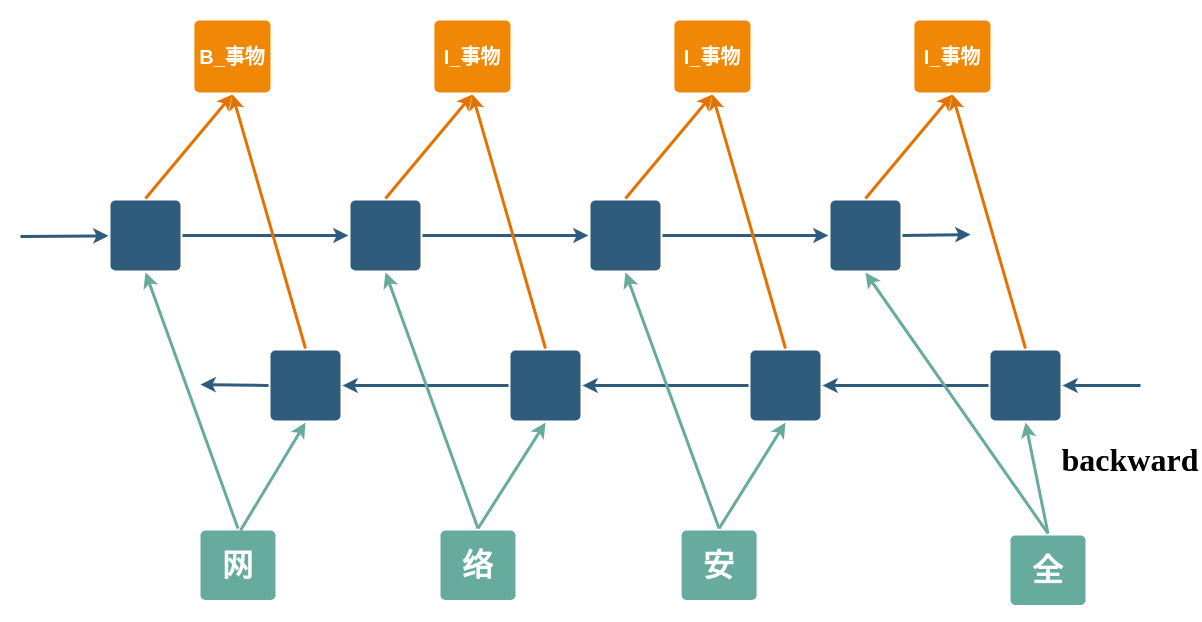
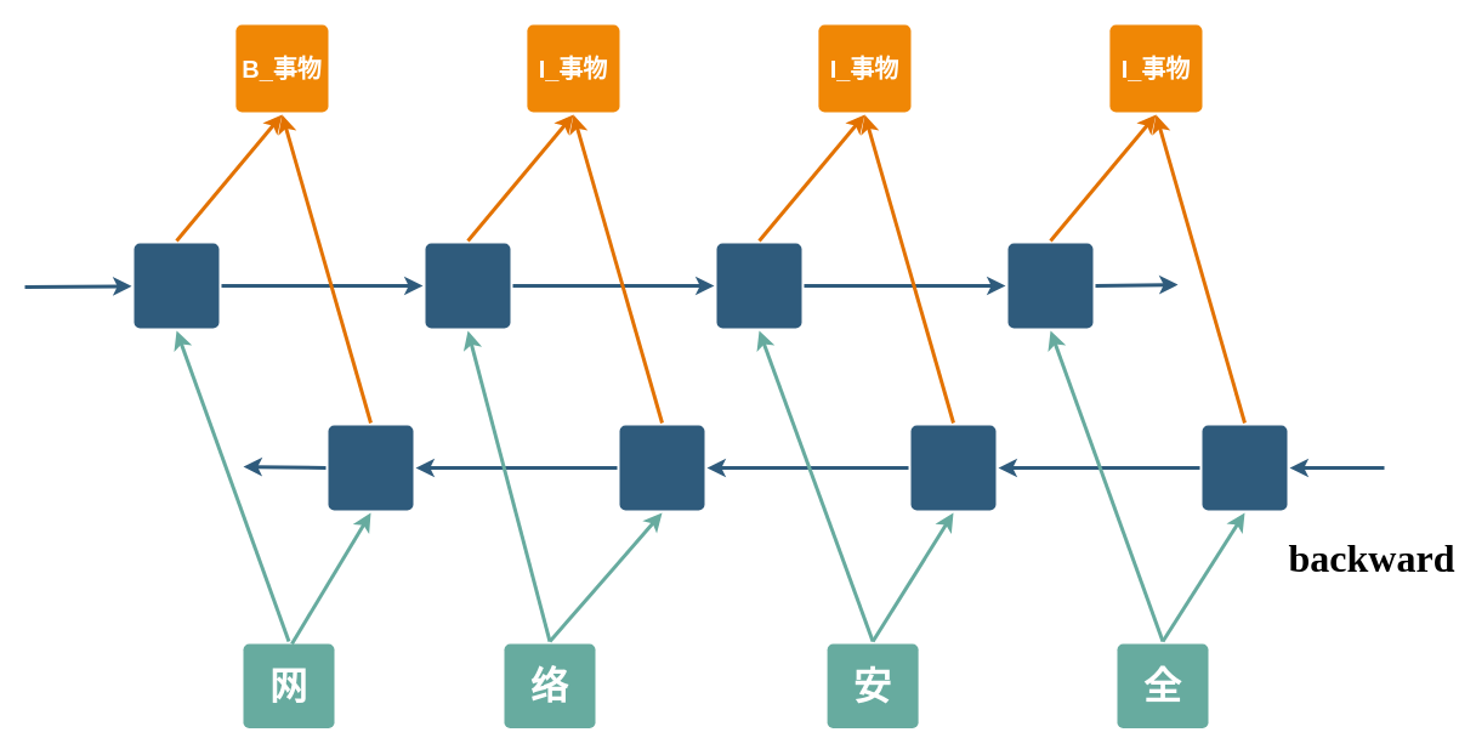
  <mxCell id="0" />
  <mxCell id="1" parent="0" />
  <mxCell id="2" value="" style="edgeStyle=none;rounded=0;jumpStyle=none;html=1;shadow=0;labelBackgroundColor=none;startArrow=none;startFill=0;endArrow=classic;endFill=1;jettySize=auto;orthogonalLoop=1;strokeColor=#2F5B7C;strokeWidth=3;fontFamily=Helvetica;fontSize=16;fontColor=#23445D;spacing=5;exitX=1;exitY=0.5;exitDx=0;exitDy=0;entryX=0;entryY=0.5;entryDx=0;entryDy=0;" parent="1" source="9" target="10" edge="1"><mxGeometry relative="1" as="geometry"><mxPoint x="430" y="150" as="sourcePoint" /><mxPoint x="500" y="210" as="targetPoint" /></mxGeometry></mxCell>
  <mxCell id="3" value="" style="edgeStyle=none;rounded=0;jumpStyle=none;html=1;shadow=0;labelBackgroundColor=none;startArrow=none;startFill=0;endArrow=classic;endFill=1;jettySize=auto;orthogonalLoop=1;strokeColor=#2F5B7C;strokeWidth=3;fontFamily=Helvetica;fontSize=16;fontColor=#23445D;spacing=5;entryX=0;entryY=0.5;entryDx=0;entryDy=0;" parent="1" source="6" target="9" edge="1"><mxGeometry relative="1" as="geometry"><mxPoint x="360" y="270" as="targetPoint" /></mxGeometry></mxCell>
  <mxCell id="4" value="" style="edgeStyle=none;rounded=0;jumpStyle=none;html=1;shadow=0;labelBackgroundColor=none;startArrow=none;startFill=0;endArrow=classic;endFill=1;jettySize=auto;orthogonalLoop=1;strokeColor=#2F5B7C;strokeWidth=3;fontFamily=Helvetica;fontSize=16;fontColor=#23445D;spacing=5;entryX=0;entryY=0.5;entryDx=0;entryDy=0;exitX=1;exitY=0.5;exitDx=0;exitDy=0;" parent="1" source="10" target="11" edge="1"><mxGeometry relative="1" as="geometry"><mxPoint x="510" y="440" as="targetPoint" /></mxGeometry></mxCell>
  <mxCell id="5" value="" style="edgeStyle=none;rounded=0;jumpStyle=none;html=1;shadow=0;labelBackgroundColor=none;startArrow=none;startFill=0;endArrow=classic;endFill=1;jettySize=auto;orthogonalLoop=1;strokeColor=#2F5B7C;strokeWidth=3;fontFamily=Helvetica;fontSize=16;fontColor=#23445D;spacing=5;" parent="1" target="6" edge="1"><mxGeometry relative="1" as="geometry"><mxPoint x="20" y="236" as="sourcePoint" /><mxPoint x="250" y="150" as="targetPoint" /></mxGeometry></mxCell>
  <mxCell id="6" value="" style="rounded=1;whiteSpace=wrap;html=1;shadow=0;labelBackgroundColor=none;strokeColor=none;strokeWidth=3;fillColor=#2F5B7C;fontFamily=Helvetica;fontSize=16;fontColor=#FFFFFF;align=center;fontStyle=1;spacing=5;arcSize=7;perimeterSpacing=2;" parent="1" vertex="1"><mxGeometry x="110" y="200" width="70" height="70" as="geometry" /></mxCell>
  <mxCell id="7" value="网" style="rounded=1;whiteSpace=wrap;html=1;shadow=0;labelBackgroundColor=none;strokeColor=none;strokeWidth=3;fontFamily=Helvetica;fontSize=31;fontColor=#FFFFFF;align=center;spacing=5;fontStyle=1;arcSize=7;perimeterSpacing=2;fillColor=#67AB9F;" parent="1" vertex="1"><mxGeometry x="200" y="530" width="75" height="69.5" as="geometry" /></mxCell>
  <mxCell id="8" value="B_事物" style="rounded=1;whiteSpace=wrap;html=1;shadow=0;labelBackgroundColor=none;strokeColor=none;strokeWidth=3;fillColor=#F08705;fontFamily=Helvetica;fontSize=20;fontColor=#FFFFFF;align=center;spacing=5;fontStyle=1;arcSize=7;perimeterSpacing=2;" parent="1" vertex="1"><mxGeometry x="193.89" y="20" width="76.11" height="72" as="geometry" /></mxCell>
  <mxCell id="9" value="" style="rounded=1;whiteSpace=wrap;html=1;shadow=0;labelBackgroundColor=none;strokeColor=none;strokeWidth=3;fillColor=#2F5B7C;fontFamily=Helvetica;fontSize=16;fontColor=#FFFFFF;align=center;fontStyle=1;spacing=5;arcSize=7;perimeterSpacing=2;" vertex="1" parent="1"><mxGeometry x="350" y="200" width="70" height="70" as="geometry" /></mxCell>
  <mxCell id="10" value="" style="rounded=1;whiteSpace=wrap;html=1;shadow=0;labelBackgroundColor=none;strokeColor=none;strokeWidth=3;fillColor=#2F5B7C;fontFamily=Helvetica;fontSize=16;fontColor=#FFFFFF;align=center;fontStyle=1;spacing=5;arcSize=7;perimeterSpacing=2;" vertex="1" parent="1"><mxGeometry x="590" y="200" width="70" height="70" as="geometry" /></mxCell>
  <mxCell id="11" value="" style="rounded=1;whiteSpace=wrap;html=1;shadow=0;labelBackgroundColor=none;strokeColor=none;strokeWidth=3;fillColor=#2F5B7C;fontFamily=Helvetica;fontSize=16;fontColor=#FFFFFF;align=center;fontStyle=1;spacing=5;arcSize=7;perimeterSpacing=2;" vertex="1" parent="1"><mxGeometry x="830" y="200" width="70" height="70" as="geometry" /></mxCell>
  <mxCell id="12" value="" style="edgeStyle=none;rounded=0;jumpStyle=none;html=1;shadow=0;labelBackgroundColor=none;startArrow=none;startFill=0;endArrow=classic;endFill=1;jettySize=auto;orthogonalLoop=1;strokeColor=#2F5B7C;strokeWidth=3;fontFamily=Helvetica;fontSize=16;fontColor=#23445D;spacing=5;exitX=0;exitY=0.5;exitDx=0;exitDy=0;entryX=1;entryY=0.5;entryDx=0;entryDy=0;" edge="1" source="17" target="16" parent="1"><mxGeometry relative="1" as="geometry"><mxPoint x="590" y="300" as="sourcePoint" /><mxPoint x="670" y="330" as="targetPoint" /></mxGeometry></mxCell>
  <mxCell id="13" value="" style="edgeStyle=none;rounded=0;jumpStyle=none;html=1;shadow=0;labelBackgroundColor=none;startArrow=none;startFill=0;endArrow=classic;endFill=1;jettySize=auto;orthogonalLoop=1;strokeColor=#2F5B7C;strokeWidth=3;fontFamily=Helvetica;fontSize=16;fontColor=#23445D;spacing=5;exitX=0;exitY=0.5;exitDx=0;exitDy=0;entryX=1;entryY=0.5;entryDx=0;entryDy=0;" edge="1" source="16" target="15" parent="1"><mxGeometry relative="1" as="geometry"><mxPoint x="430" y="330" as="targetPoint" /></mxGeometry></mxCell>
  <mxCell id="14" value="" style="edgeStyle=none;rounded=0;jumpStyle=none;html=1;shadow=0;labelBackgroundColor=none;startArrow=none;startFill=0;endArrow=classic;endFill=1;jettySize=auto;orthogonalLoop=1;strokeColor=#2F5B7C;strokeWidth=3;fontFamily=Helvetica;fontSize=16;fontColor=#23445D;spacing=5;exitX=0;exitY=0.5;exitDx=0;exitDy=0;entryX=1;entryY=0.5;entryDx=0;entryDy=0;" edge="1" source="18" target="17" parent="1"><mxGeometry relative="1" as="geometry"><mxPoint x="950" y="340" as="targetPoint" /></mxGeometry></mxCell>
  <mxCell id="15" value="" style="rounded=1;whiteSpace=wrap;html=1;shadow=0;labelBackgroundColor=none;strokeColor=none;strokeWidth=3;fillColor=#2F5B7C;fontFamily=Helvetica;fontSize=16;fontColor=#FFFFFF;align=center;fontStyle=1;spacing=5;arcSize=7;perimeterSpacing=2;" vertex="1" parent="1"><mxGeometry x="270" y="350" width="70" height="70" as="geometry" /></mxCell>
  <mxCell id="16" value="" style="rounded=1;whiteSpace=wrap;html=1;shadow=0;labelBackgroundColor=none;strokeColor=none;strokeWidth=3;fillColor=#2F5B7C;fontFamily=Helvetica;fontSize=16;fontColor=#FFFFFF;align=center;fontStyle=1;spacing=5;arcSize=7;perimeterSpacing=2;" vertex="1" parent="1"><mxGeometry x="510" y="350" width="70" height="70" as="geometry" /></mxCell>
  <mxCell id="17" value="" style="rounded=1;whiteSpace=wrap;html=1;shadow=0;labelBackgroundColor=none;strokeColor=none;strokeWidth=3;fillColor=#2F5B7C;fontFamily=Helvetica;fontSize=16;fontColor=#FFFFFF;align=center;fontStyle=1;spacing=5;arcSize=7;perimeterSpacing=2;" vertex="1" parent="1"><mxGeometry x="750" y="350" width="70" height="70" as="geometry" /></mxCell>
  <mxCell id="18" value="" style="rounded=1;whiteSpace=wrap;html=1;shadow=0;labelBackgroundColor=none;strokeColor=none;strokeWidth=3;fillColor=#2F5B7C;fontFamily=Helvetica;fontSize=16;fontColor=#FFFFFF;align=center;fontStyle=1;spacing=5;arcSize=7;perimeterSpacing=2;" vertex="1" parent="1"><mxGeometry x="990" y="350" width="70" height="70" as="geometry" /></mxCell>
  <mxCell id="19" value="I_事物" style="rounded=1;whiteSpace=wrap;html=1;shadow=0;labelBackgroundColor=none;strokeColor=none;strokeWidth=3;fillColor=#F08705;fontFamily=Helvetica;fontSize=20;fontColor=#FFFFFF;align=center;spacing=5;fontStyle=1;arcSize=7;perimeterSpacing=2;" vertex="1" parent="1"><mxGeometry x="433.89" y="20" width="76.11" height="72" as="geometry" /></mxCell>
  <mxCell id="20" value="I_事物" style="rounded=1;whiteSpace=wrap;html=1;shadow=0;labelBackgroundColor=none;strokeColor=none;strokeWidth=3;fillColor=#F08705;fontFamily=Helvetica;fontSize=20;fontColor=#FFFFFF;align=center;spacing=5;fontStyle=1;arcSize=7;perimeterSpacing=2;" vertex="1" parent="1"><mxGeometry x="673.89" y="20" width="76.11" height="72" as="geometry" /></mxCell>
  <mxCell id="21" value="I_事物" style="rounded=1;whiteSpace=wrap;html=1;shadow=0;labelBackgroundColor=none;strokeColor=none;strokeWidth=3;fillColor=#F08705;fontFamily=Helvetica;fontSize=20;fontColor=#FFFFFF;align=center;spacing=5;fontStyle=1;arcSize=7;perimeterSpacing=2;" vertex="1" parent="1"><mxGeometry x="913.89" y="20" width="76.11" height="72" as="geometry" /></mxCell>
- <mxCell id="22" value="络" style="rounded=1;whiteSpace=wrap;html=1;shadow=0;labelBackgroundColor=none;strokeColor=none;strokeWidth=3;fontFamily=Helvetica;fontSize=31;fontColor=#FFFFFF;align=center;spacing=5;fontStyle=1;arcSize=7;perimeterSpacing=2;fillColor=#67AB9F;" vertex="1" parent="1"><mxGeometry x="440" y="530" width="75" height="69.5" as="geometry" /></mxCell>
+ <mxCell id="22" value="络" style="rounded=1;whiteSpace=wrap;html=1;shadow=0;labelBackgroundColor=none;strokeColor=none;strokeWidth=3;fontFamily=Helvetica;fontSize=31;fontColor=#FFFFFF;align=center;spacing=5;fontStyle=1;arcSize=7;perimeterSpacing=2;fillColor=#67AB9F;" vertex="1" parent="1"><mxGeometry x="415" y="530" width="75" height="69.5" as="geometry" /></mxCell>
  <mxCell id="23" value="安" style="rounded=1;whiteSpace=wrap;html=1;shadow=0;labelBackgroundColor=none;strokeColor=none;strokeWidth=3;fontFamily=Helvetica;fontSize=31;fontColor=#FFFFFF;align=center;spacing=5;fontStyle=1;arcSize=7;perimeterSpacing=2;fillColor=#67AB9F;" vertex="1" parent="1"><mxGeometry x="681.11" y="530" width="75" height="69.5" as="geometry" /></mxCell>
- <mxCell id="24" value="全" style="rounded=1;whiteSpace=wrap;html=1;shadow=0;labelBackgroundColor=none;strokeColor=none;strokeWidth=3;fontFamily=Helvetica;fontSize=31;fontColor=#FFFFFF;align=center;spacing=5;fontStyle=1;arcSize=7;perimeterSpacing=2;fillColor=#67AB9F;" vertex="1" parent="1"><mxGeometry x="1010" y="535" width="75" height="69.5" as="geometry" /></mxCell>
+ <mxCell id="24" value="全" style="rounded=1;whiteSpace=wrap;html=1;shadow=0;labelBackgroundColor=none;strokeColor=none;strokeWidth=3;fontFamily=Helvetica;fontSize=31;fontColor=#FFFFFF;align=center;spacing=5;fontStyle=1;arcSize=7;perimeterSpacing=2;fillColor=#67AB9F;" vertex="1" parent="1"><mxGeometry x="920" y="530" width="75" height="69.5" as="geometry" /></mxCell>
  <mxCell id="25" value="" style="edgeStyle=none;rounded=0;jumpStyle=none;html=1;shadow=0;labelBackgroundColor=none;startArrow=none;startFill=0;endArrow=classic;endFill=1;jettySize=auto;orthogonalLoop=1;strokeColor=#2F5B7C;strokeWidth=3;fontFamily=Helvetica;fontSize=16;fontColor=#23445D;spacing=5;entryX=1;entryY=0.5;entryDx=0;entryDy=0;" edge="1" parent="1" target="18"><mxGeometry relative="1" as="geometry"><mxPoint x="1140" y="385" as="sourcePoint" /><mxPoint x="970" y="460" as="targetPoint" /></mxGeometry></mxCell>
  <mxCell id="26" value="backward" style="text;html=1;strokeColor=none;fillColor=none;align=center;verticalAlign=middle;whiteSpace=wrap;rounded=0;fontFamily=Times New Roman;fontSize=32;fontStyle=1" vertex="1" parent="1"><mxGeometry x="1080" y="440" width="100" height="40" as="geometry" /></mxCell>
  <mxCell id="27" value="" style="endArrow=classic;html=1;fontFamily=Times New Roman;fontSize=25;exitX=0.5;exitY=0;exitDx=0;exitDy=0;entryX=0.5;entryY=1;entryDx=0;entryDy=0;strokeWidth=3;strokeColor=#E37200;" edge="1" parent="1" source="6" target="8"><mxGeometry width="50" height="50" relative="1" as="geometry"><mxPoint x="150" y="180" as="sourcePoint" /><mxPoint x="200" y="130" as="targetPoint" /></mxGeometry></mxCell>
  <mxCell id="28" value="" style="endArrow=classic;html=1;strokeColor=#E37200;strokeWidth=3;fontFamily=Times New Roman;fontSize=25;entryX=0.5;entryY=1;entryDx=0;entryDy=0;exitX=0.5;exitY=0;exitDx=0;exitDy=0;" edge="1" parent="1" source="15" target="8"><mxGeometry width="50" height="50" relative="1" as="geometry"><mxPoint x="290" y="160" as="sourcePoint" /><mxPoint x="340" y="110" as="targetPoint" /></mxGeometry></mxCell>
  <mxCell id="29" value="" style="endArrow=classic;html=1;strokeColor=#E37200;strokeWidth=3;fontFamily=Times New Roman;fontSize=25;exitX=0.5;exitY=0;exitDx=0;exitDy=0;entryX=0.5;entryY=1;entryDx=0;entryDy=0;" edge="1" parent="1" source="9" target="19"><mxGeometry width="50" height="50" relative="1" as="geometry"><mxPoint x="420" y="170" as="sourcePoint" /><mxPoint x="470" y="120" as="targetPoint" /></mxGeometry></mxCell>
  <mxCell id="30" value="" style="endArrow=classic;html=1;strokeColor=#E37200;strokeWidth=3;fontFamily=Times New Roman;fontSize=25;entryX=0.5;entryY=1;entryDx=0;entryDy=0;exitX=0.5;exitY=0;exitDx=0;exitDy=0;" edge="1" parent="1" source="16" target="19"><mxGeometry width="50" height="50" relative="1" as="geometry"><mxPoint x="550" y="350" as="sourcePoint" /><mxPoint x="480.005" y="96" as="targetPoint" /></mxGeometry></mxCell>
  <mxCell id="31" value="" style="endArrow=classic;html=1;strokeColor=#E37200;strokeWidth=3;fontFamily=Times New Roman;fontSize=25;entryX=0.5;entryY=1;entryDx=0;entryDy=0;exitX=0.5;exitY=0;exitDx=0;exitDy=0;" edge="1" parent="1" source="10" target="20"><mxGeometry width="50" height="50" relative="1" as="geometry"><mxPoint x="680" y="180" as="sourcePoint" /><mxPoint x="730" y="130" as="targetPoint" /></mxGeometry></mxCell>
  <mxCell id="32" value="" style="endArrow=classic;html=1;strokeColor=#E37200;strokeWidth=3;fontFamily=Times New Roman;fontSize=25;entryX=0.5;entryY=1;entryDx=0;entryDy=0;exitX=0.5;exitY=0;exitDx=0;exitDy=0;" edge="1" parent="1" source="17" target="20"><mxGeometry width="50" height="50" relative="1" as="geometry"><mxPoint x="750" y="200" as="sourcePoint" /><mxPoint x="800" y="150" as="targetPoint" /></mxGeometry></mxCell>
  <mxCell id="33" value="" style="endArrow=classic;html=1;strokeColor=#E37200;strokeWidth=3;fontFamily=Times New Roman;fontSize=25;entryX=0.5;entryY=1;entryDx=0;entryDy=0;exitX=0.5;exitY=0;exitDx=0;exitDy=0;" edge="1" parent="1" source="11" target="21"><mxGeometry width="50" height="50" relative="1" as="geometry"><mxPoint x="910" y="170" as="sourcePoint" /><mxPoint x="960" y="120" as="targetPoint" /></mxGeometry></mxCell>
  <mxCell id="34" value="" style="endArrow=classic;html=1;strokeColor=#E37200;strokeWidth=3;fontFamily=Times New Roman;fontSize=25;entryX=0.5;entryY=1;entryDx=0;entryDy=0;exitX=0.5;exitY=0;exitDx=0;exitDy=0;" edge="1" parent="1" source="18" target="21"><mxGeometry width="50" height="50" relative="1" as="geometry"><mxPoint x="1000" y="230" as="sourcePoint" /><mxPoint x="1050" y="180" as="targetPoint" /></mxGeometry></mxCell>
  <mxCell id="35" value="" style="endArrow=classic;html=1;strokeWidth=3;fontFamily=Times New Roman;fontSize=25;entryX=0.5;entryY=1;entryDx=0;entryDy=0;exitX=0.5;exitY=0;exitDx=0;exitDy=0;strokeColor=#67AB9F;" edge="1" parent="1" source="7" target="6"><mxGeometry width="50" height="50" relative="1" as="geometry"><mxPoint x="200" y="480" as="sourcePoint" /><mxPoint x="250" y="430" as="targetPoint" /></mxGeometry></mxCell>
  <mxCell id="36" value="" style="endArrow=classic;html=1;strokeColor=#67AB9F;strokeWidth=3;fontFamily=Times New Roman;fontSize=25;entryX=0.5;entryY=1;entryDx=0;entryDy=0;" edge="1" parent="1" target="15"><mxGeometry width="50" height="50" relative="1" as="geometry"><mxPoint x="240" y="530" as="sourcePoint" /><mxPoint x="310" y="450" as="targetPoint" /></mxGeometry></mxCell>
  <mxCell id="37" value="" style="endArrow=classic;html=1;strokeColor=#67AB9F;strokeWidth=3;fontFamily=Times New Roman;fontSize=25;entryX=0.5;entryY=1;entryDx=0;entryDy=0;exitX=0.5;exitY=0;exitDx=0;exitDy=0;" edge="1" parent="1" source="22" target="9"><mxGeometry width="50" height="50" relative="1" as="geometry"><mxPoint x="460" y="490" as="sourcePoint" /><mxPoint x="510" y="440" as="targetPoint" /></mxGeometry></mxCell>
  <mxCell id="38" value="" style="endArrow=classic;html=1;strokeColor=#67AB9F;strokeWidth=3;fontFamily=Times New Roman;fontSize=25;entryX=0.5;entryY=1;entryDx=0;entryDy=0;exitX=0.5;exitY=0;exitDx=0;exitDy=0;" edge="1" parent="1" source="22" target="16"><mxGeometry width="50" height="50" relative="1" as="geometry"><mxPoint x="530" y="490" as="sourcePoint" /><mxPoint x="580" y="440" as="targetPoint" /></mxGeometry></mxCell>
  <mxCell id="39" value="" style="endArrow=classic;html=1;strokeColor=#67AB9F;strokeWidth=3;fontFamily=Times New Roman;fontSize=25;entryX=0.5;entryY=1;entryDx=0;entryDy=0;exitX=0.5;exitY=0;exitDx=0;exitDy=0;" edge="1" parent="1" source="23" target="10"><mxGeometry width="50" height="50" relative="1" as="geometry"><mxPoint x="660" y="500" as="sourcePoint" /><mxPoint x="740" y="430" as="targetPoint" /></mxGeometry></mxCell>
  <mxCell id="40" value="" style="endArrow=classic;html=1;strokeColor=#67AB9F;strokeWidth=3;fontFamily=Times New Roman;fontSize=25;entryX=0.5;entryY=1;entryDx=0;entryDy=0;exitX=0.5;exitY=0;exitDx=0;exitDy=0;" edge="1" parent="1" source="23" target="17"><mxGeometry width="50" height="50" relative="1" as="geometry"><mxPoint x="770" y="500" as="sourcePoint" /><mxPoint x="820" y="450" as="targetPoint" /></mxGeometry></mxCell>
  <mxCell id="41" value="" style="endArrow=classic;html=1;strokeColor=#67AB9F;strokeWidth=3;fontFamily=Times New Roman;fontSize=25;entryX=0.5;entryY=1;entryDx=0;entryDy=0;exitX=0.5;exitY=0;exitDx=0;exitDy=0;" edge="1" parent="1" source="24" target="11"><mxGeometry width="50" height="50" relative="1" as="geometry"><mxPoint x="910" y="470" as="sourcePoint" /><mxPoint x="960" y="420" as="targetPoint" /></mxGeometry></mxCell>
  <mxCell id="42" value="" style="endArrow=classic;html=1;strokeColor=#67AB9F;strokeWidth=3;fontFamily=Times New Roman;fontSize=25;entryX=0.5;entryY=1;entryDx=0;entryDy=0;exitX=0.5;exitY=0;exitDx=0;exitDy=0;" edge="1" parent="1" source="24" target="18"><mxGeometry width="50" height="50" relative="1" as="geometry"><mxPoint x="1040" y="520" as="sourcePoint" /><mxPoint x="1090" y="470" as="targetPoint" /></mxGeometry></mxCell>
  <mxCell id="43" value="" style="edgeStyle=none;rounded=0;jumpStyle=none;html=1;shadow=0;labelBackgroundColor=none;startArrow=none;startFill=0;endArrow=classic;endFill=1;jettySize=auto;orthogonalLoop=1;strokeColor=#2F5B7C;strokeWidth=3;fontFamily=Helvetica;fontSize=16;fontColor=#23445D;spacing=5;exitX=1;exitY=0.5;exitDx=0;exitDy=0;" edge="1" parent="1" source="11"><mxGeometry relative="1" as="geometry"><mxPoint x="930" y="234.41" as="sourcePoint" /><mxPoint x="970" y="234" as="targetPoint" /></mxGeometry></mxCell>
  <mxCell id="44" value="" style="edgeStyle=none;rounded=0;jumpStyle=none;html=1;shadow=0;labelBackgroundColor=none;startArrow=none;startFill=0;endArrow=classic;endFill=1;jettySize=auto;orthogonalLoop=1;strokeColor=#2F5B7C;strokeWidth=3;fontFamily=Helvetica;fontSize=16;fontColor=#23445D;spacing=5;exitX=0;exitY=0.5;exitDx=0;exitDy=0;" edge="1" parent="1" source="15"><mxGeometry relative="1" as="geometry"><mxPoint x="260" y="400" as="sourcePoint" /><mxPoint x="200" y="384" as="targetPoint" /></mxGeometry></mxCell>
